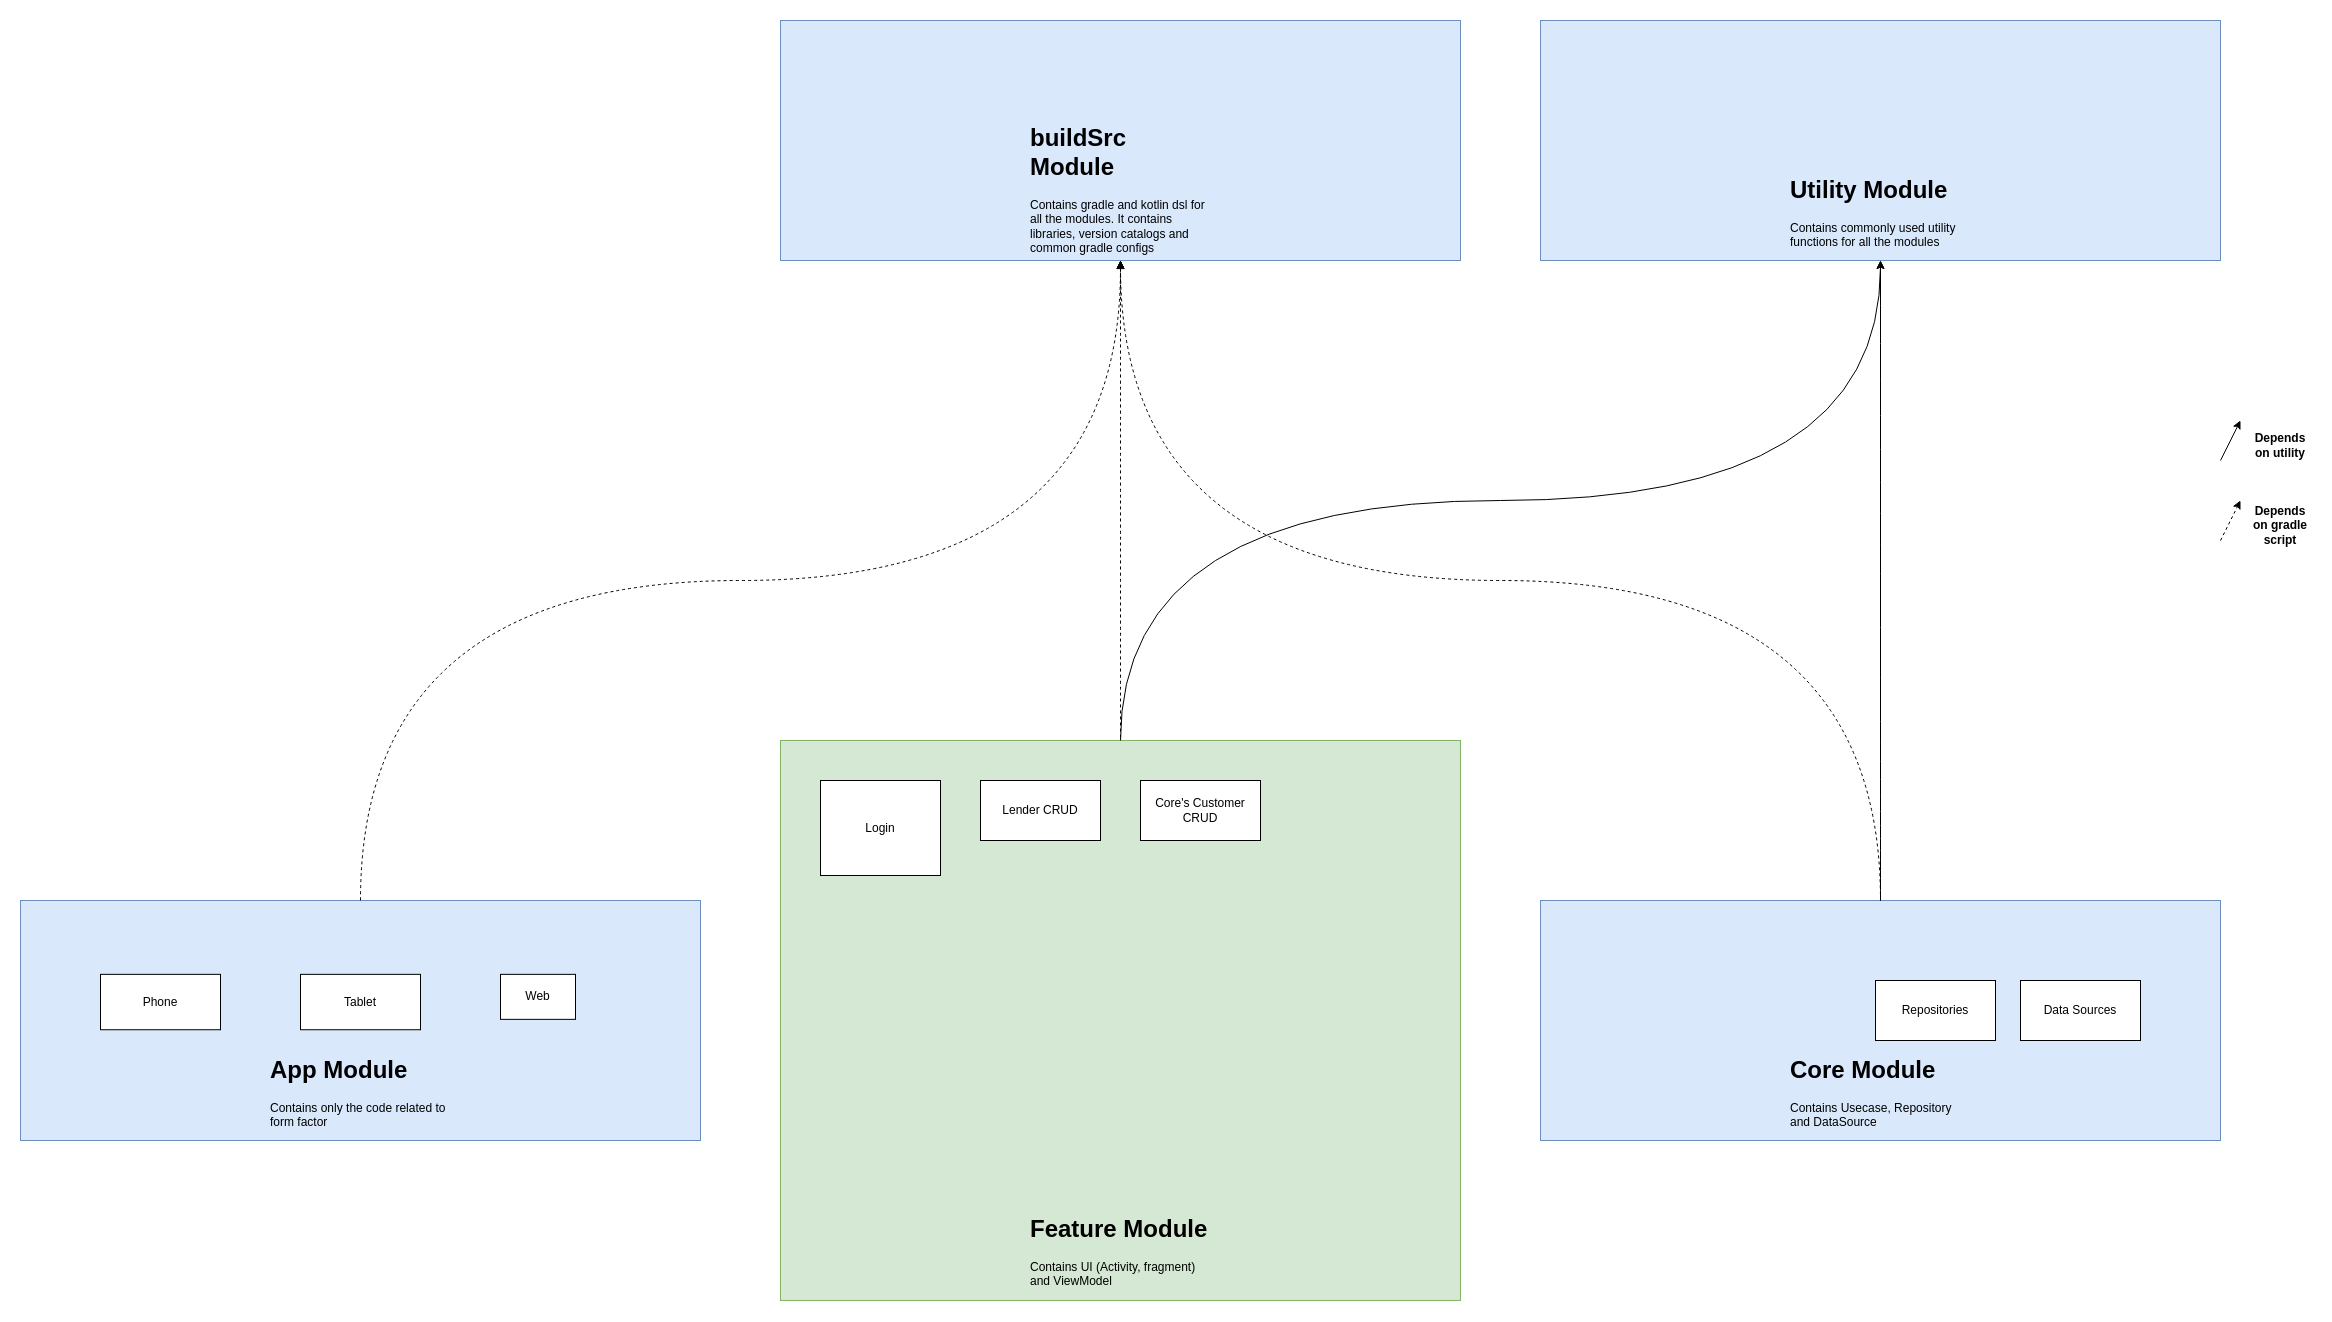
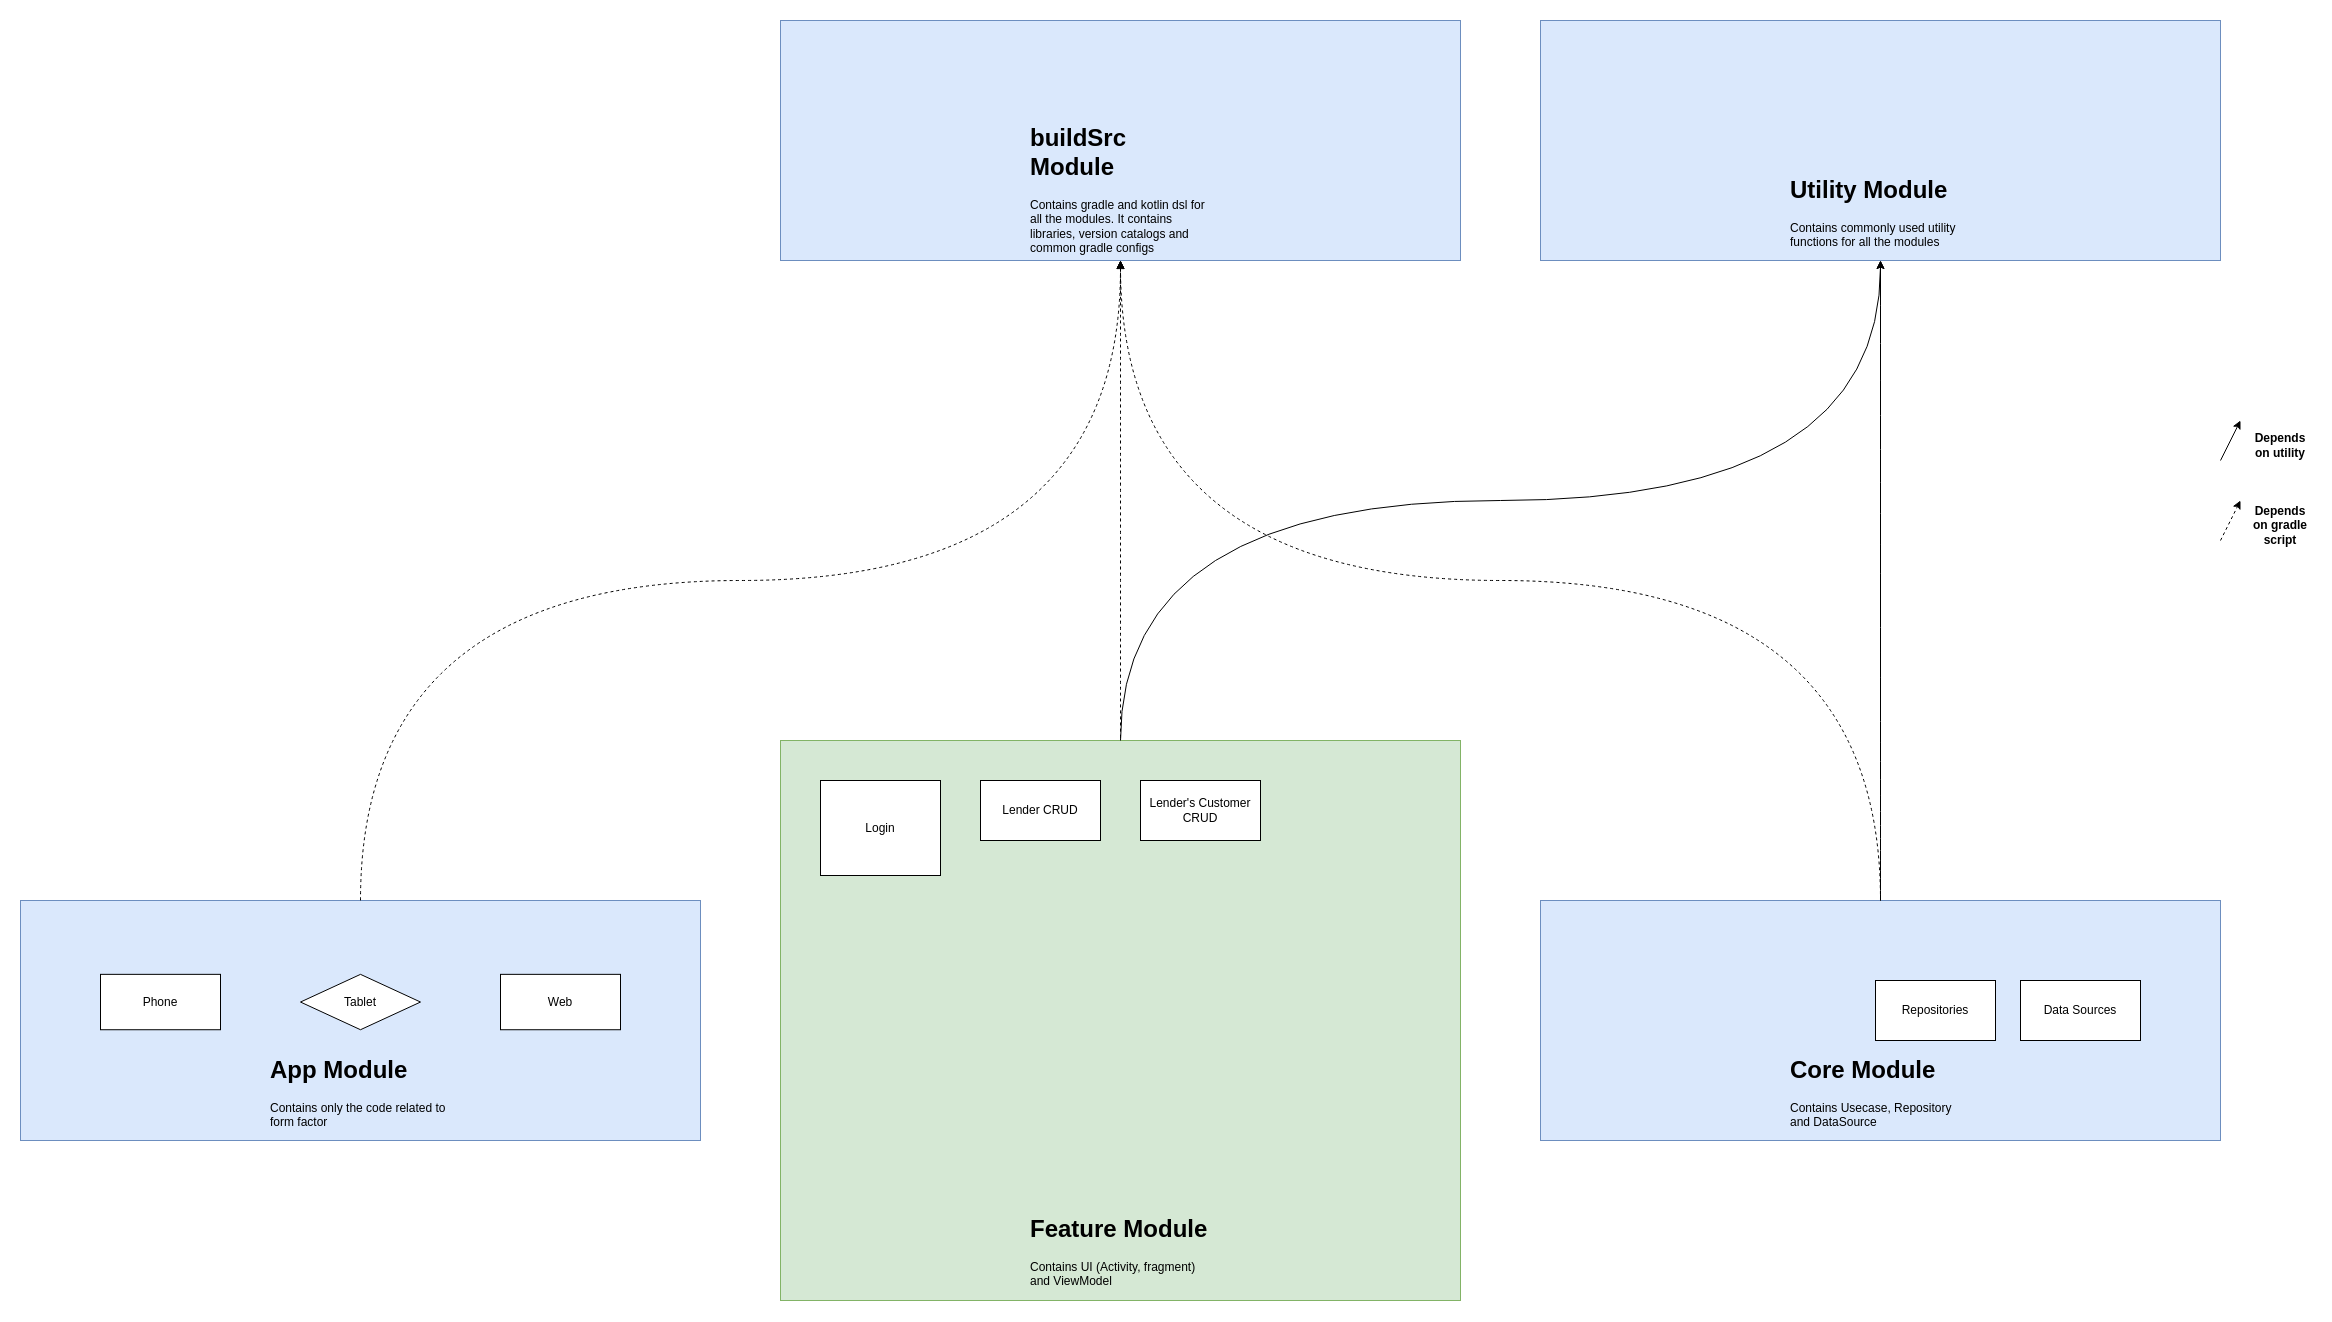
  <mxCell id="0" />
  <mxCell id="1" parent="0" />
  <mxCell id="2" value="" style="group;fillColor=#dae8fc;strokeColor=#6c8ebf;" vertex="1" connectable="0" parent="1"><mxGeometry x="20" y="900" width="680" height="240" as="geometry" /></mxCell>
  <mxCell id="3" value="" style="rounded=0;whiteSpace=wrap;html=1;fillColor=#dae8fc;strokeColor=#6c8ebf;" vertex="1" parent="2"><mxGeometry width="680" height="240" as="geometry" /></mxCell>
  <mxCell id="4" value="Phone" style="rounded=0;whiteSpace=wrap;html=1;" vertex="1" parent="2"><mxGeometry x="80" y="73.846" width="120" height="55.385" as="geometry" /></mxCell>
- <mxCell id="5" value="Tablet" style="rounded=0;whiteSpace=wrap;html=1;" vertex="1" parent="2"><mxGeometry x="280" y="73.846" width="120" height="55.385" as="geometry" /></mxCell>
- <mxCell id="6" value="Web" style="rounded=0;whiteSpace=wrap;html=1;" vertex="1" parent="2"><mxGeometry x="480" y="73.846" width="75" height="45" as="geometry" /></mxCell>
+ <mxCell id="5" value="Tablet" style="rhombus;whiteSpace=wrap;html=1;" vertex="1" parent="2"><mxGeometry x="280" y="73.846" width="120" height="55.385" as="geometry" /></mxCell>
+ <mxCell id="6" value="Web" style="rounded=0;whiteSpace=wrap;html=1;" vertex="1" parent="2"><mxGeometry x="480" y="73.846" width="120" height="55.385" as="geometry" /></mxCell>
  <mxCell id="7" value="&lt;h1&gt;App Module&lt;/h1&gt;&lt;div&gt;Contains only the code related to form factor&lt;/div&gt;" style="text;html=1;strokeColor=none;fillColor=none;spacing=5;spacingTop=-20;whiteSpace=wrap;overflow=hidden;rounded=0;" vertex="1" parent="2"><mxGeometry x="245" y="150" width="190" height="90" as="geometry" /></mxCell>
  <mxCell id="8" value="" style="group;fillColor=#dae8fc;strokeColor=#6c8ebf;" vertex="1" connectable="0" parent="1"><mxGeometry x="1540" y="900" width="680" height="240" as="geometry" /></mxCell>
  <mxCell id="9" value="" style="rounded=0;whiteSpace=wrap;html=1;fillColor=#dae8fc;strokeColor=#6c8ebf;" vertex="1" parent="8"><mxGeometry width="680" height="240" as="geometry" /></mxCell>
  <mxCell id="10" value="Repositories" style="rounded=0;whiteSpace=wrap;html=1;" vertex="1" parent="8"><mxGeometry x="335" y="80" width="120" height="60" as="geometry" /></mxCell>
  <mxCell id="11" value="Data Sources" style="rounded=0;whiteSpace=wrap;html=1;" vertex="1" parent="8"><mxGeometry x="480" y="80" width="120" height="60" as="geometry" /></mxCell>
  <mxCell id="12" value="&lt;h1&gt;Core Module&lt;/h1&gt;&lt;p&gt;Contains Usecase, Repository and DataSource&lt;/p&gt;" style="text;html=1;strokeColor=none;fillColor=none;spacing=5;spacingTop=-20;whiteSpace=wrap;overflow=hidden;rounded=0;" vertex="1" parent="8"><mxGeometry x="245" y="150" width="190" height="90" as="geometry" /></mxCell>
  <mxCell id="13" value="" style="group;fillColor=#dae8fc;strokeColor=#6c8ebf;" vertex="1" connectable="0" parent="1"><mxGeometry x="1540" y="20" width="680" height="240" as="geometry" /></mxCell>
  <mxCell id="14" value="" style="rounded=0;whiteSpace=wrap;html=1;fillColor=#dae8fc;strokeColor=#6c8ebf;" vertex="1" parent="13"><mxGeometry width="680" height="240" as="geometry" /></mxCell>
  <mxCell id="15" value="&lt;h1&gt;Utility Module&lt;/h1&gt;&lt;p&gt;Contains commonly used utility functions for all the modules&lt;/p&gt;" style="text;html=1;strokeColor=none;fillColor=none;spacing=5;spacingTop=-20;whiteSpace=wrap;overflow=hidden;rounded=0;" vertex="1" parent="13"><mxGeometry x="245" y="150" width="190" height="90" as="geometry" /></mxCell>
  <mxCell id="16" value="" style="group;fillColor=#dae8fc;strokeColor=#6c8ebf;" vertex="1" connectable="0" parent="1"><mxGeometry x="780" y="20" width="680" height="240" as="geometry" /></mxCell>
  <mxCell id="17" value="" style="rounded=0;whiteSpace=wrap;html=1;fillColor=#dae8fc;strokeColor=#6c8ebf;" vertex="1" parent="16"><mxGeometry width="680" height="240" as="geometry" /></mxCell>
  <mxCell id="18" value="&lt;h1&gt;buildSrc Module&lt;/h1&gt;&lt;p&gt;Contains gradle and kotlin dsl for all the modules. It contains libraries, version catalogs and common gradle configs&lt;/p&gt;" style="text;html=1;strokeColor=none;fillColor=none;spacing=5;spacingTop=-20;whiteSpace=wrap;overflow=hidden;rounded=0;" vertex="1" parent="16"><mxGeometry x="245" y="98" width="190" height="142" as="geometry" /></mxCell>
  <mxCell id="19" style="rounded=0;orthogonalLoop=1;jettySize=auto;html=1;exitX=0.5;exitY=1;exitDx=0;exitDy=0;entryX=0.5;entryY=0;entryDx=0;entryDy=0;edgeStyle=orthogonalEdgeStyle;curved=1;startArrow=block;startFill=1;endArrow=none;endFill=0;dashed=1;" edge="1" parent="1" source="18" target="3"><mxGeometry relative="1" as="geometry" /></mxCell>
  <mxCell id="20" style="edgeStyle=orthogonalEdgeStyle;rounded=0;orthogonalLoop=1;jettySize=auto;html=1;exitX=0.5;exitY=1;exitDx=0;exitDy=0;entryX=0.5;entryY=0;entryDx=0;entryDy=0;curved=1;dashed=1;startArrow=classic;startFill=1;endArrow=none;endFill=0;" edge="1" parent="1" source="18" target="22"><mxGeometry relative="1" as="geometry" /></mxCell>
  <mxCell id="21" value="" style="group" vertex="1" connectable="0" parent="1"><mxGeometry x="780" y="740" width="680" height="560" as="geometry" /></mxCell>
  <mxCell id="22" value="" style="rounded=0;whiteSpace=wrap;html=1;fillColor=#d5e8d4;strokeColor=#82b366;" vertex="1" parent="21"><mxGeometry width="680" height="560" as="geometry" /></mxCell>
  <mxCell id="23" value="Login" style="rounded=0;whiteSpace=wrap;html=1;" vertex="1" parent="21"><mxGeometry x="40" y="40" width="120" height="95" as="geometry" /></mxCell>
  <mxCell id="24" value="Lender CRUD" style="rounded=0;whiteSpace=wrap;html=1;" vertex="1" parent="21"><mxGeometry x="200" y="40" width="120" height="60" as="geometry" /></mxCell>
- <mxCell id="25" value="Core's Customer CRUD" style="rounded=0;whiteSpace=wrap;html=1;" vertex="1" parent="21"><mxGeometry x="360" y="40" width="120" height="60" as="geometry" /></mxCell>
+ <mxCell id="25" value="Lender's Customer CRUD" style="rounded=0;whiteSpace=wrap;html=1;" vertex="1" parent="21"><mxGeometry x="360" y="40" width="120" height="60" as="geometry" /></mxCell>
  <mxCell id="26" value="&lt;h1&gt;Feature Module&lt;/h1&gt;&lt;p&gt;Contains UI (Activity, fragment) and ViewModel&lt;/p&gt;" style="text;html=1;strokeColor=none;fillColor=none;spacing=5;spacingTop=-20;whiteSpace=wrap;overflow=hidden;rounded=0;" vertex="1" parent="21"><mxGeometry x="245" y="469" width="190" height="90" as="geometry" /></mxCell>
  <mxCell id="27" style="edgeStyle=orthogonalEdgeStyle;rounded=0;orthogonalLoop=1;jettySize=auto;html=1;exitX=0.5;exitY=0;exitDx=0;exitDy=0;entryX=0.5;entryY=1;entryDx=0;entryDy=0;curved=1;dashed=1;" edge="1" parent="1" source="9" target="18"><mxGeometry relative="1" as="geometry" /></mxCell>
  <mxCell id="28" style="edgeStyle=orthogonalEdgeStyle;rounded=0;orthogonalLoop=1;jettySize=auto;html=1;exitX=0.5;exitY=0;exitDx=0;exitDy=0;entryX=0.5;entryY=1;entryDx=0;entryDy=0;curved=1;" edge="1" parent="1" source="22" target="15"><mxGeometry relative="1" as="geometry" /></mxCell>
  <mxCell id="29" style="edgeStyle=orthogonalEdgeStyle;rounded=0;orthogonalLoop=1;jettySize=auto;html=1;exitX=0.5;exitY=0;exitDx=0;exitDy=0;entryX=0.5;entryY=1;entryDx=0;entryDy=0;curved=1;" edge="1" parent="1" source="9" target="15"><mxGeometry relative="1" as="geometry" /></mxCell>
  <mxCell id="30" value="" style="group" vertex="1" connectable="0" parent="1"><mxGeometry x="2220" y="420" width="90" height="40" as="geometry" /></mxCell>
  <mxCell id="31" value="" style="endArrow=classic;html=1;rounded=0;" edge="1" parent="30"><mxGeometry width="50" height="50" relative="1" as="geometry"><mxPoint y="40" as="sourcePoint" /><mxPoint x="20" as="targetPoint" /></mxGeometry></mxCell>
  <mxCell id="32" value="&lt;h4&gt;Depends on utility&lt;/h4&gt;" style="text;html=1;strokeColor=none;fillColor=none;align=center;verticalAlign=middle;whiteSpace=wrap;rounded=0;" vertex="1" parent="30"><mxGeometry x="30" y="10" width="60" height="30" as="geometry" /></mxCell>
  <mxCell id="33" value="" style="group" vertex="1" connectable="0" parent="1"><mxGeometry x="2220" y="500" width="90" height="40" as="geometry" /></mxCell>
  <mxCell id="34" value="" style="endArrow=classic;html=1;rounded=0;dashed=1;" edge="1" parent="33"><mxGeometry width="50" height="50" relative="1" as="geometry"><mxPoint y="40" as="sourcePoint" /><mxPoint x="20" as="targetPoint" /></mxGeometry></mxCell>
  <mxCell id="35" value="&lt;h4&gt;Depends on gradle script&lt;/h4&gt;" style="text;html=1;strokeColor=none;fillColor=none;align=center;verticalAlign=middle;whiteSpace=wrap;rounded=0;" vertex="1" parent="33"><mxGeometry x="30" y="10" width="60" height="30" as="geometry" /></mxCell>
